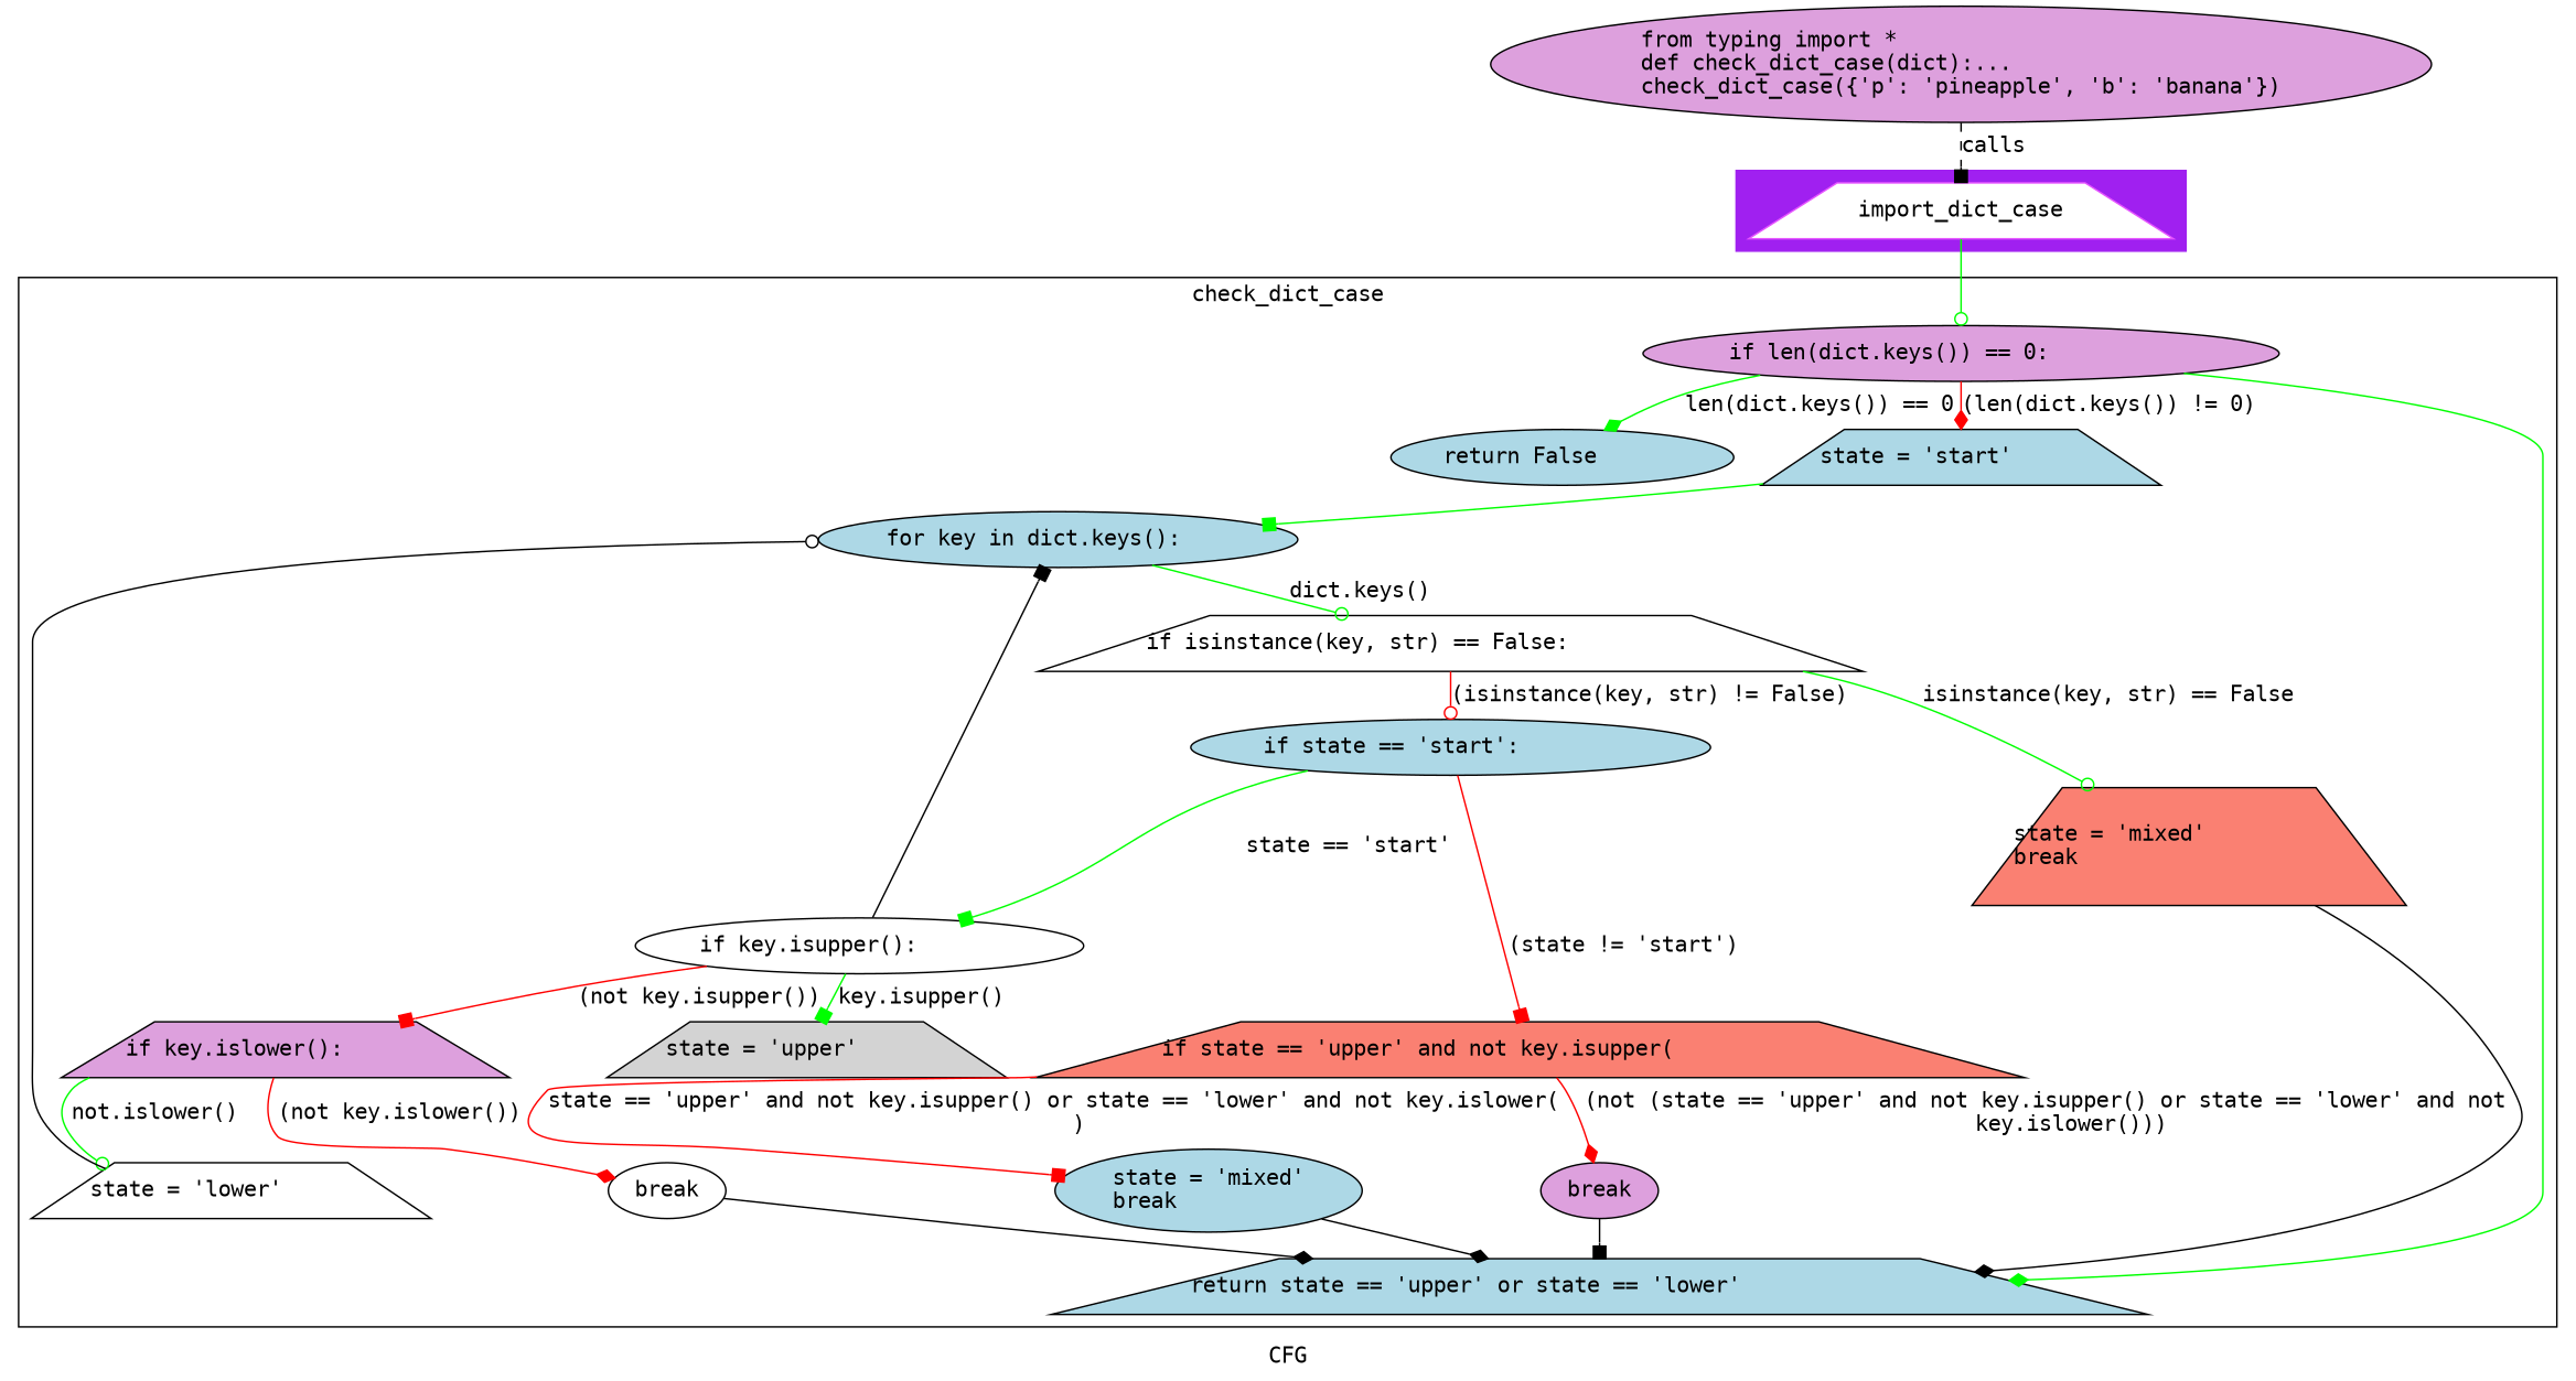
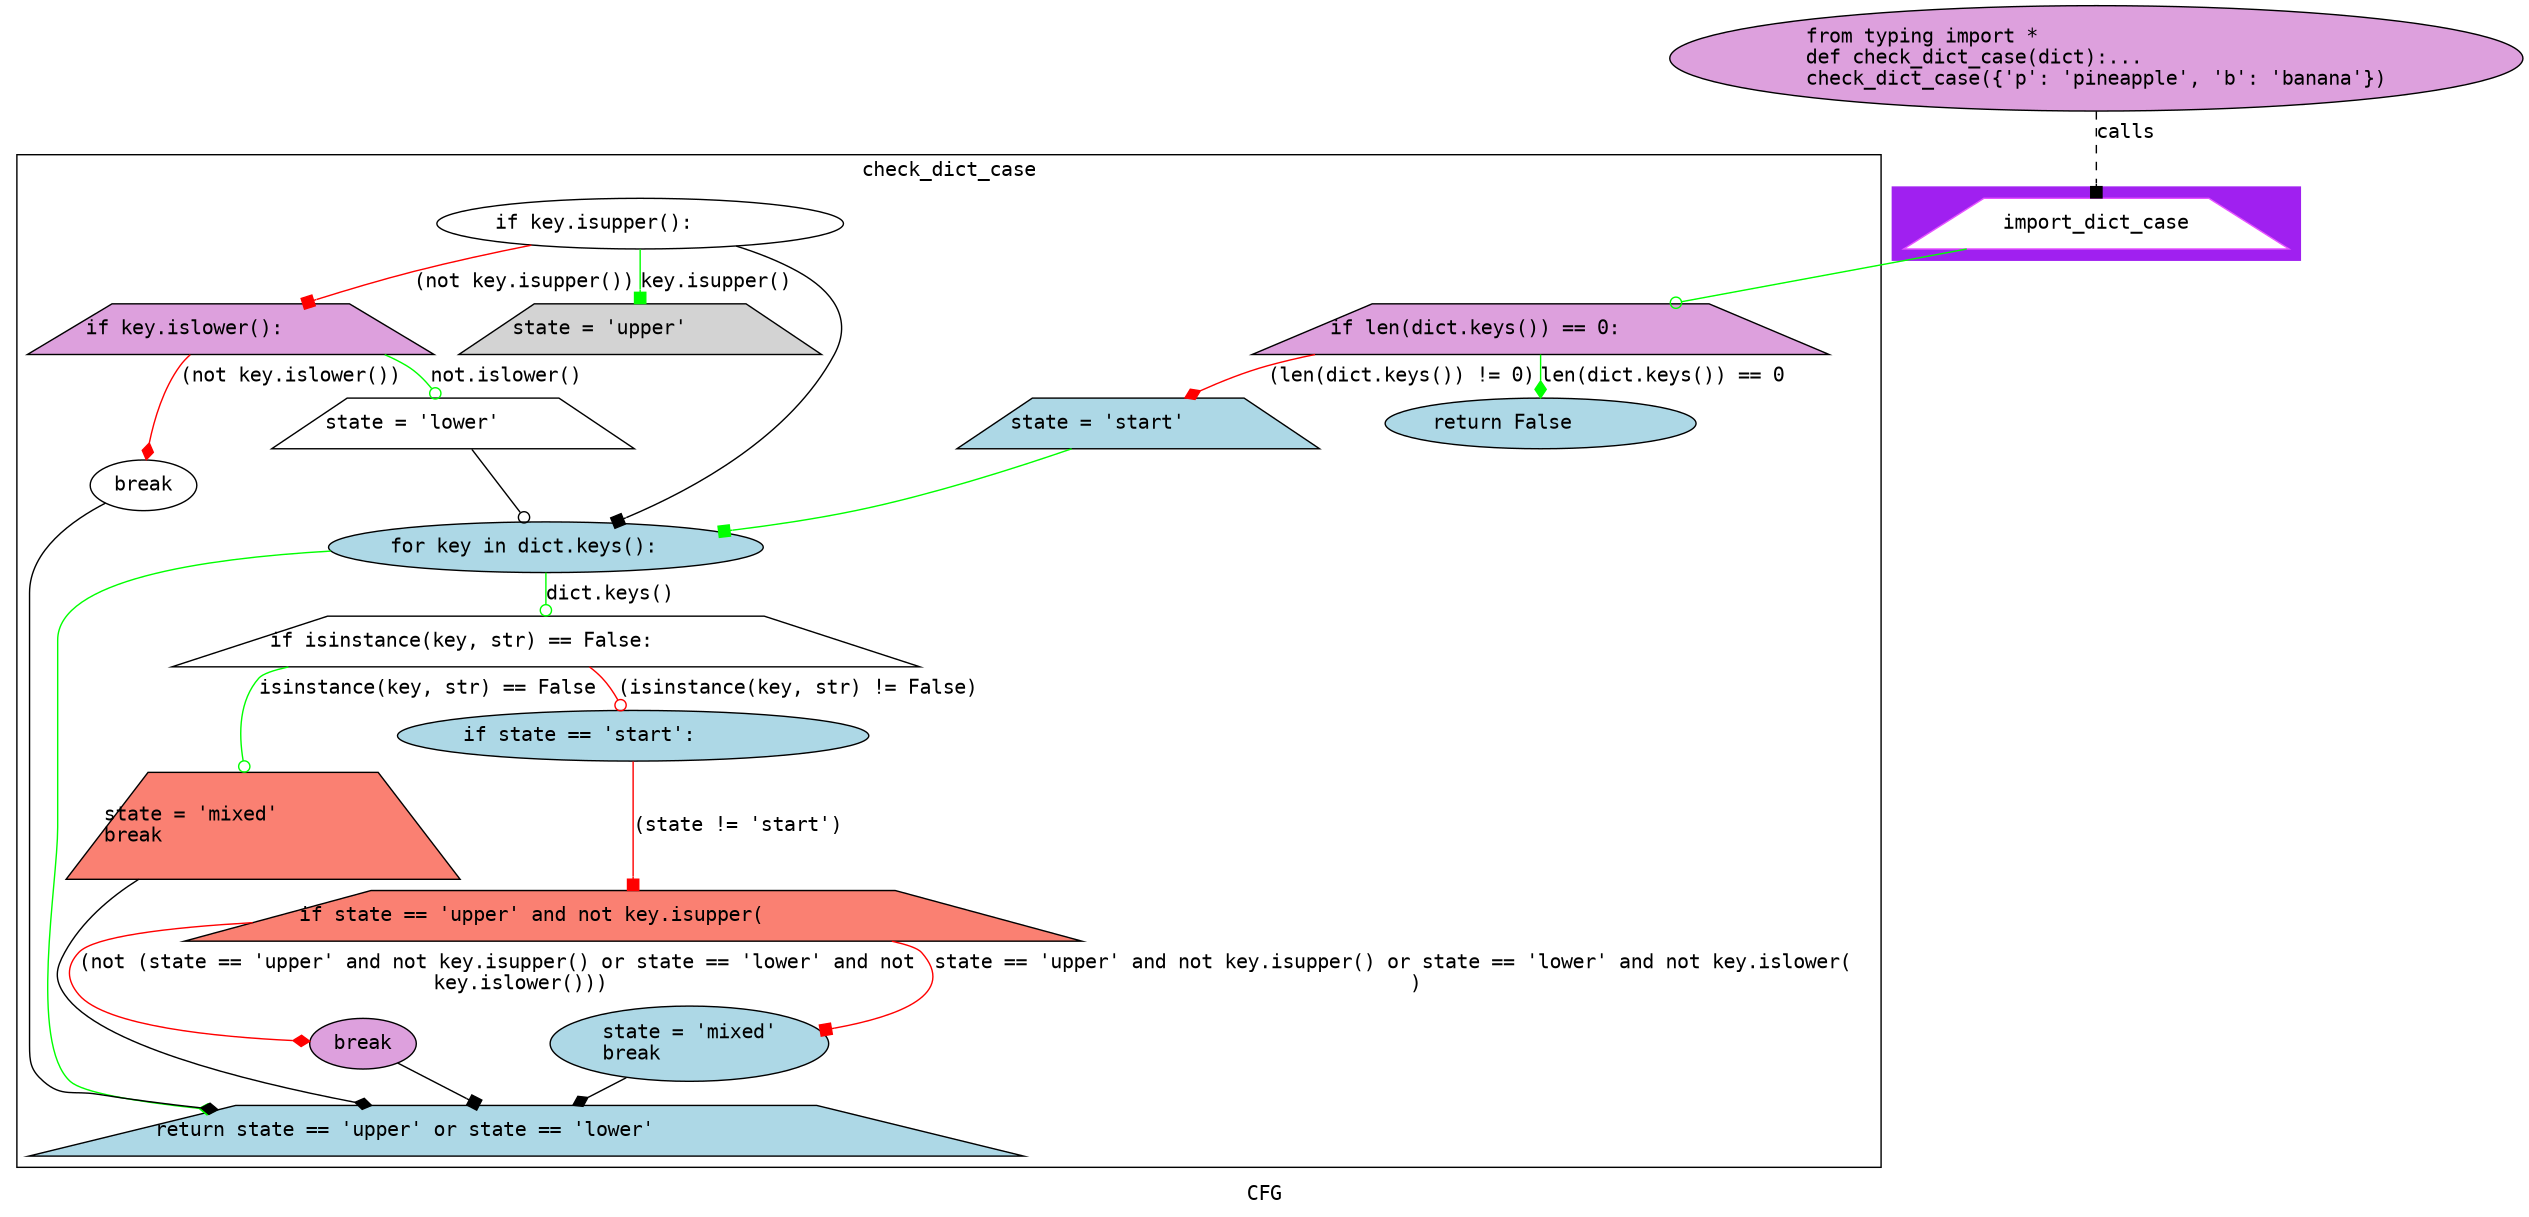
  digraph {
    compound=True
    fontname="DejaVu Sans Mono"
    label=CFG
    pack=False
    rankdir=TB
    ranksep=0.02
    node [fillcolor=lightblue fontname="DejaVu Sans Mono" shape=trapezium style="filled,solid"]
    edge [arrowhead=box color=green fontname="DejaVu Sans Mono"]
    n1 [color="#E552FF" fillcolor=white height=0.5 label=import_dict_case linenum="[26]" style=filled width=1.9444]
-   n2 [fillcolor=plum height=0.5 label="if len(dict.keys()) == 0:\l" linenum="[3]" shape=ellipse width=5.6937]
+   n2 [fillcolor=plum height=0.5 label="if len(dict.keys()) == 0:\l" linenum="[3]" width=5.6937]
    n3 [height=0.5 label="return False\l" linenum="[4]" shape=ellipse width=3.0706]
    n4 [height=0.5 label="state = 'start'\l" linenum="[6]" width=1.9444]
    n5 [height=0.5 label="for key in dict.keys():\l" linenum="[7]" shape=ellipse width=4.2945]
    n6 [fillcolor=white height=0.5 label="if isinstance(key, str) == False:\l" linenum="[9]" width=7.3788]
    n7 [height=0.5 label="return state == 'upper' or state == 'lower'\l" linenum="[24]" width=9.8206]
    n8 [fillcolor=salmon height=0.52778 label="state = 'mixed'\lbreak\l" linenum="[10, 11]" width=1.9444]
    n9 [height=0.5 label="if state == 'start':\l" linenum="[12]" shape=ellipse width=4.6469]
    n10 [fillcolor=white height=0.5 label="if key.isupper():\l" linenum="[13]" shape=ellipse width=4.0085]
    n11 [fillcolor=salmon height=0.5 label="if state == 'upper' and not key.isupper(\l" linenum="[19]" width=8.8597]
    n12 [fillcolor=lightgrey height=0.5 label="state = 'upper'\l" linenum="[14]" width=1.9444]
    n13 [fillcolor=plum height=0.5 label="if key.islower():\l" linenum="[15]" width=4.0085]
    n14 [height=0.52778 label="state = 'mixed'\lbreak\l" linenum="[20, 21]" shape=ellipse width=1.9444]
    n15 [fillcolor=plum height=0.5 label="break\l" linenum="[23]" shape=ellipse width=0.80556]
    n16 [fillcolor=white height=0.5 label="state = 'lower'\l" linenum="[16]" width=1.9444]
    n17 [fillcolor=white height=0.5 label="break\l" linenum="[18]" shape=ellipse width=0.80556]
    n18 [fillcolor=plum height=0.73611 label="from typing import *\ldef check_dict_case(dict):...\lcheck_dict_case({'p': 'pineapple', 'b': 'banana'})\l" linenum="[1]" shape=ellipse width=5.9583]
    subgraph cluster_1 {
      color=purple
      compound=true
      label=""
      shape=tab
      style=filled
      n1
    }
    subgraph cluster_2 {
      label=check_dict_case
      n2
      n3
      n4
      n5
      n6
      n7
      n8
      n9
      n10
      n11
      n12
      n13
      n14
      n15
      n16
      n17
      subgraph cluster_3 {
        color=purple
        compound=true
        label=""
        shape=tab
        style=filled
      }
      subgraph cluster_4 {
        color=purple
        compound=true
        label=""
        shape=tab
        style=filled
      }
      subgraph cluster_5 {
        color=purple
        compound=true
        label=""
        shape=tab
        style=filled
      }
      subgraph cluster_6 {
        color=purple
        compound=true
        label=""
        shape=tab
        style=filled
      }
      subgraph cluster_7 {
        color=purple
        compound=true
        label=""
        shape=tab
        style=filled
      }
    }
    n1 -> n2 [arrowhead=odot]
    n2 -> n3 [arrowhead=diamond label="len(dict.keys()) == 0"]
    n2 -> n4 [arrowhead=diamond color=red label="(len(dict.keys()) != 0)"]
    n4 -> n5
    n5 -> n6 [arrowhead=odot label="dict.keys()"]
-   n2 -> n7 [arrowhead=diamond]
+   n5 -> n7 [arrowhead=diamond]
    n6 -> n8 [arrowhead=odot label="isinstance(key, str) == False"]
    n6 -> n9 [arrowhead=odot color=red label="(isinstance(key, str) != False)"]
    n8 -> n7 [arrowhead=diamond color=black]
-   n9 -> n10 [label="state == 'start'"]
    n9 -> n11 [color=red label="(state != 'start')"]
    n10 -> n5 [color=black]
    n10 -> n12 [label="key.isupper()"]
    n10 -> n13 [color=red label="(not key.isupper())"]
    n11 -> n14 [color=red label="state == 'upper' and not key.isupper() or state == 'lower' and not key.islower(\n    )"]
    n11 -> n15 [arrowhead=diamond color=red label="(not (state == 'upper' and not key.isupper() or state == 'lower' and not\n    key.islower()))"]
    n13 -> n16 [arrowhead=odot label="not.islower()"]
    n13 -> n17 [arrowhead=diamond color=red label="(not key.islower())"]
    n14 -> n7 [arrowhead=diamond color=black]
    n15 -> n7 [color=black]
    n16 -> n5 [arrowhead=odot color=black]
    n17 -> n7 [arrowhead=diamond color=black]
    n18 -> n1 [label=calls style=dashed color=""]
  }
